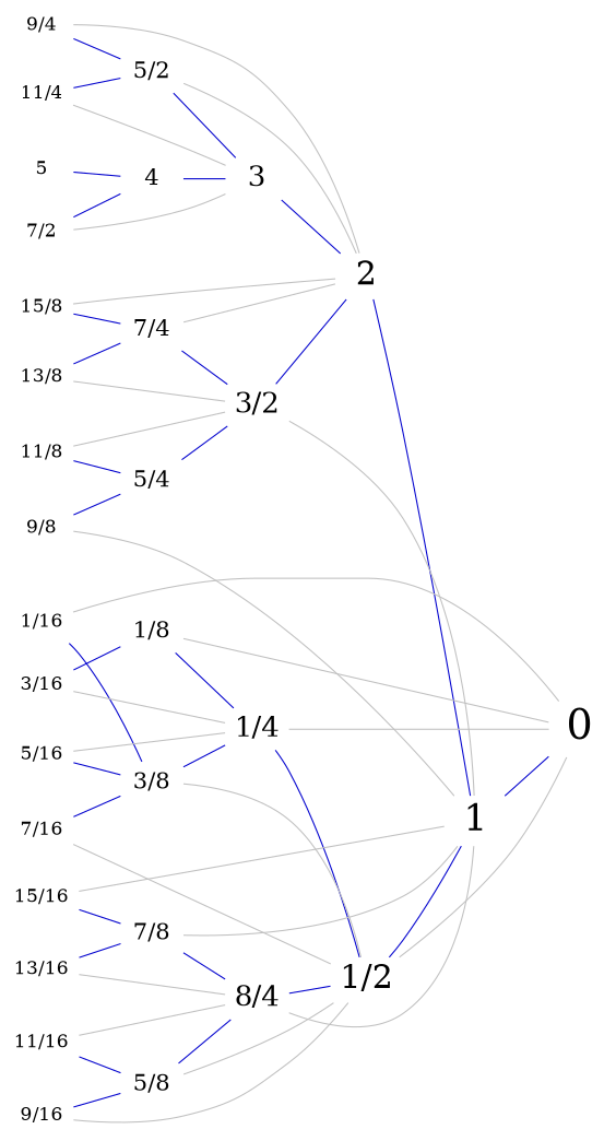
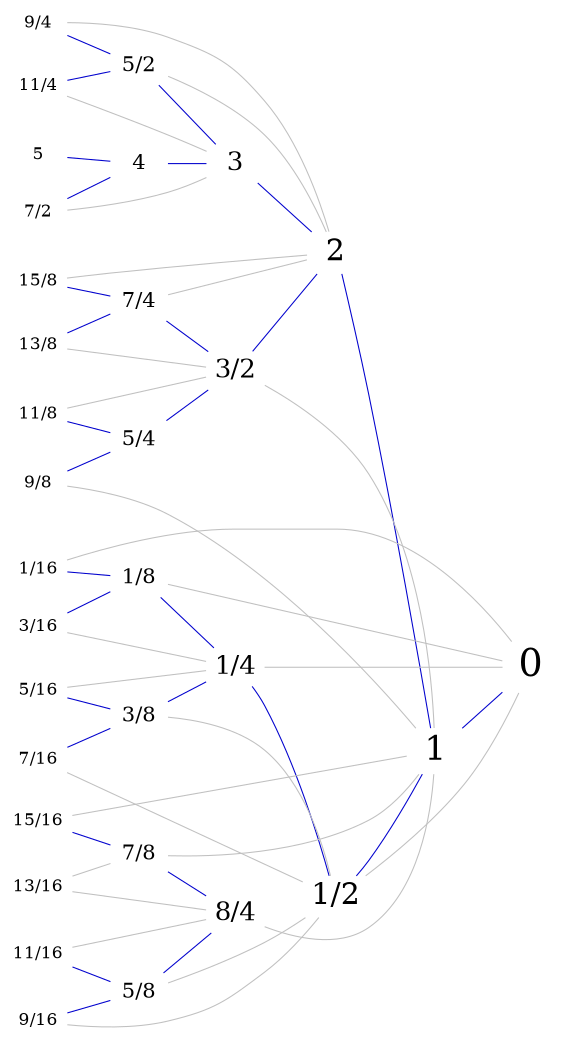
  graph {
    rankdir=LR
    node [color=red3 fontsize=16 shape=plaintext]
    edge [color=blue3]
    n1 [fontsize=36 label=0]
    n2 [color=blue3 fontsize=32 label=1]
    n3 [fontsize=28 label=2]
    n4 [color=green3 fontsize=28 label="1/2"]
    n5 [color=blue3 fontsize=24 label=3]
    n6 [color=blue3 fontsize=24 label="1/4"]
    n7 [fontsize=24 label="8/4"]
    n8 [color=green3 fontsize=24 label="3/2"]
    n9 [fontsize=20 label=4]
    n10 [color=green3 fontsize=20 label="1/8"]
    n11 [fontsize=20 label="3/8"]
    n12 [color=blue3 fontsize=20 label="5/8"]
    n13 [color=green3 fontsize=20 label="7/8"]
    n14 [fontsize=20 label="5/4"]
    n15 [color=blue3 fontsize=20 label="7/4"]
    n16 [color=green3 fontsize=20 label="5/2"]
    n17 [color=blue3 label=5]
    n18 [color=blue3 label="1/16"]
    n19 [label="3/16"]
    n20 [color=green3 label="5/16"]
    n21 [color=blue3 label="7/16"]
    n22 [label="9/16"]
    n23 [color=green3 label="11/16"]
    n24 [color=blue3 label="13/16"]
    n25 [label="15/16"]
    n26 [color=green3 label="9/8"]
    n27 [color=blue3 label="11/8"]
    n28 [label="13/8"]
    n29 [color=green3 label="15/8"]
    n30 [color=blue3 label="9/4"]
    n31 [label="11/4"]
    n32 [color=green3 label="7/2"]
    n2 -- n1
    n3 -- n2
    n4 -- n1 [color=grey]
    n4 -- n2
    n5 -- n3
    n6 -- n1 [color=grey]
    n6 -- n4
    n7 -- n2 [color=grey]
-   n7 -- n4
    n8 -- n2 [color=grey]
    n8 -- n3
    n9 -- n5
    n10 -- n1 [color=grey]
    n10 -- n6
    n11 -- n4 [color=grey]
    n11 -- n6
    n12 -- n4 [color=grey]
    n12 -- n7
    n13 -- n2 [color=grey]
    n13 -- n7
    n14 -- n8
    n15 -- n3 [color=grey]
    n15 -- n8
    n16 -- n3 [color=grey]
    n16 -- n5
    n17 -- n9
    n18 -- n1 [color=grey]
-   n18 -- n11
+   n18 -- n10
    n19 -- n6 [color=grey]
    n19 -- n10
    n20 -- n6 [color=grey]
    n20 -- n11
    n21 -- n4 [color=grey]
    n21 -- n11
    n22 -- n4 [color=grey]
    n22 -- n12
    n23 -- n7 [color=grey]
    n23 -- n12
    n24 -- n7 [color=grey]
-   n24 -- n13
+   n24 -- n13 [color=grey]
    n25 -- n2 [color=grey]
    n25 -- n13
    n26 -- n2 [color=grey]
    n26 -- n14
    n27 -- n8 [color=grey]
    n27 -- n14
    n28 -- n8 [color=grey]
    n28 -- n15
    n29 -- n3 [color=grey]
    n29 -- n15
    n30 -- n3 [color=grey]
    n30 -- n16
    n31 -- n5 [color=grey]
    n31 -- n16
    n32 -- n5 [color=grey]
    n32 -- n9
  }
